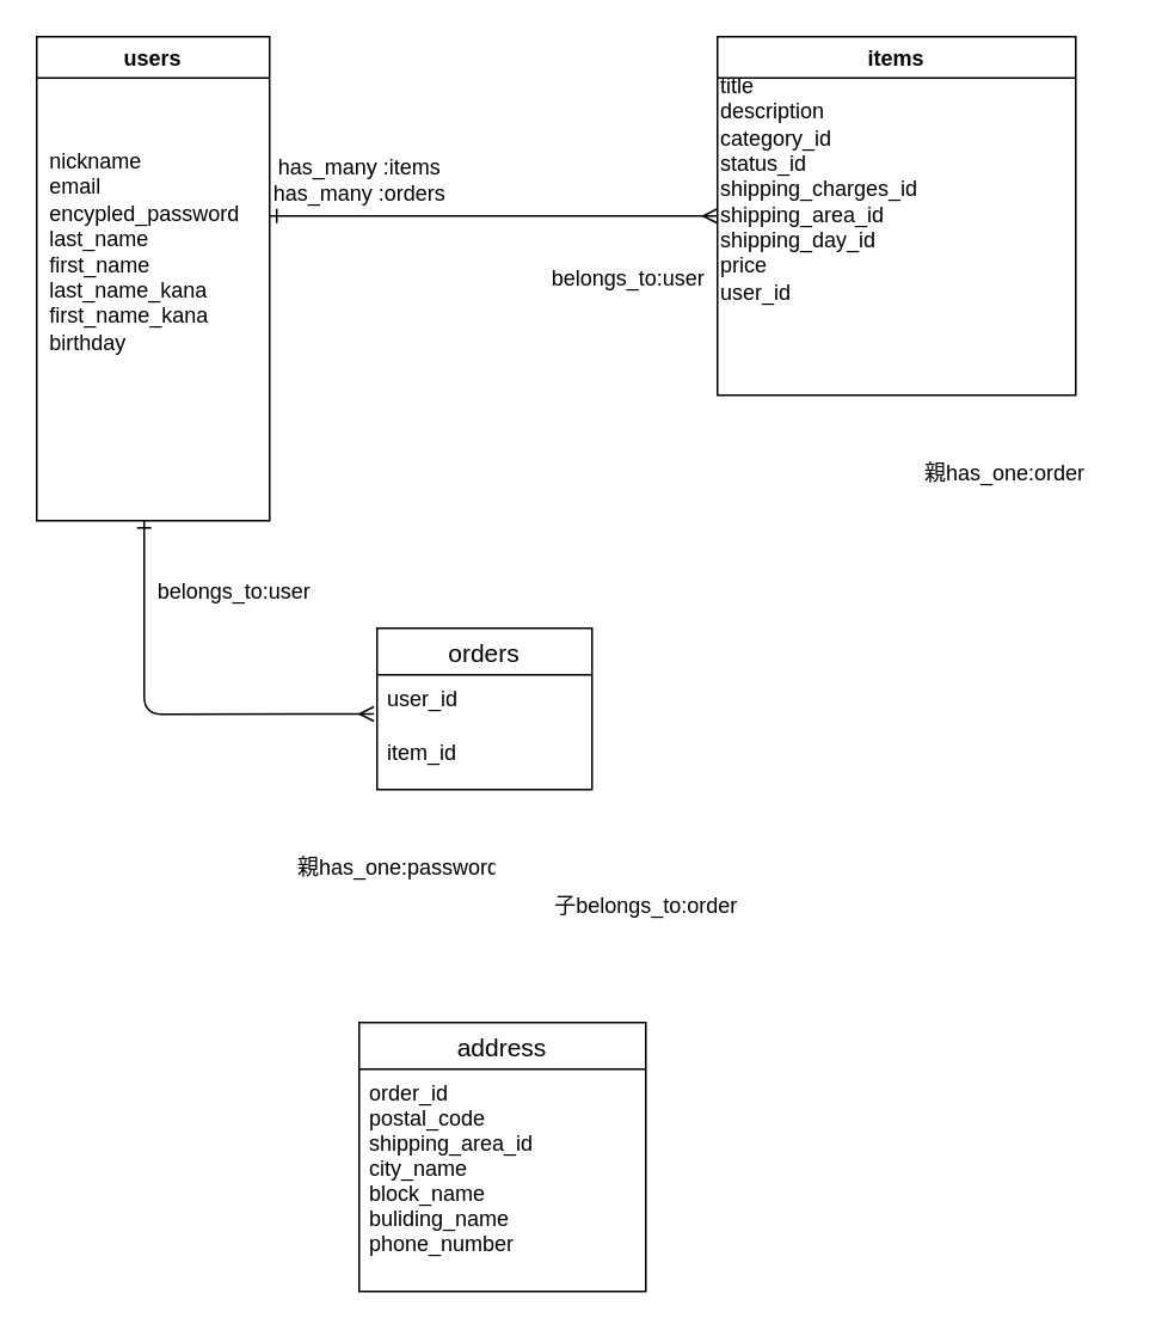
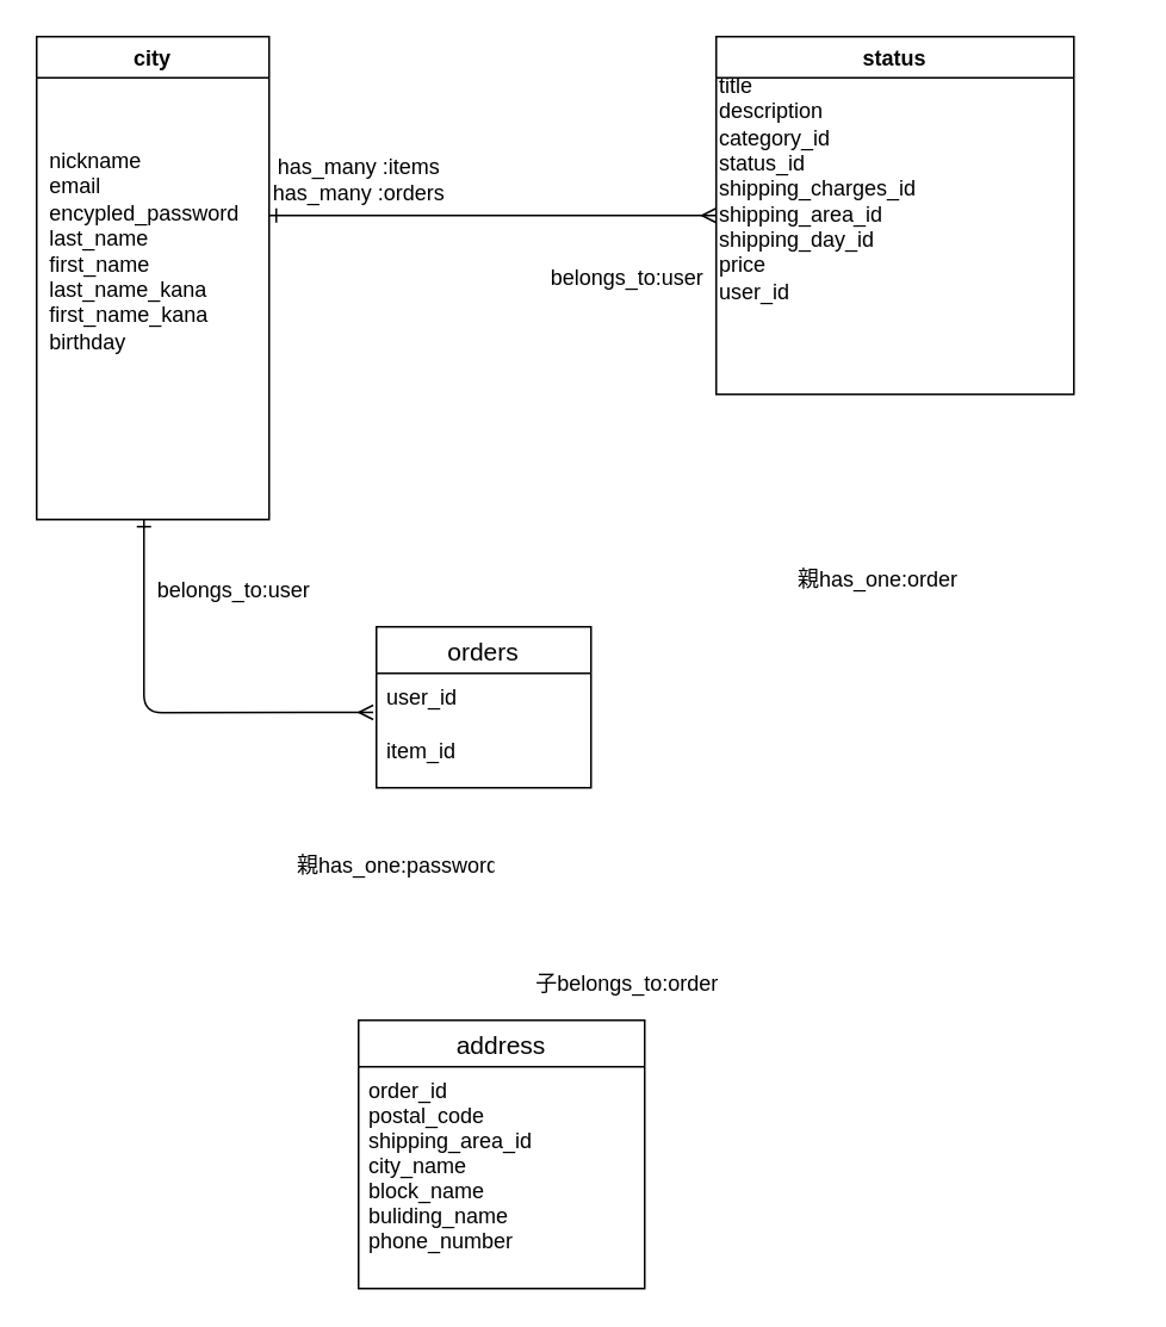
  <mxCell id="0" />
  <mxCell id="1" parent="0" />
  <mxCell id="2" style="edgeStyle=none;html=1;entryX=0;entryY=0.5;entryDx=0;entryDy=0;endArrow=ERmany;endFill=0;startArrow=ERone;startFill=0;" edge="1" parent="1" target="6"><mxGeometry relative="1" as="geometry"><mxPoint x="150" y="120" as="sourcePoint" /></mxGeometry></mxCell>
  <mxCell id="3" style="edgeStyle=none;html=1;entryX=-0.015;entryY=0.728;entryDx=0;entryDy=0;entryPerimeter=0;startArrow=ERone;startFill=0;endArrow=ERmany;endFill=0;" edge="1" parent="1" target="9"><mxGeometry relative="1" as="geometry"><mxPoint x="80" y="290" as="sourcePoint" /><Array as="points"><mxPoint x="80" y="398" /></Array></mxGeometry></mxCell>
- <mxCell id="4" value="users" style="swimlane;" parent="1" vertex="1"><mxGeometry x="20" y="20" width="130" height="270" as="geometry" /></mxCell>
+ <mxCell id="4" value="city" style="swimlane;" parent="1" vertex="1"><mxGeometry x="20" y="20" width="130" height="270" as="geometry" /></mxCell>
  <mxCell id="5" value="&lt;div style=&quot;text-align: left&quot;&gt;&lt;span&gt;nickname&lt;/span&gt;&lt;/div&gt;&lt;div style=&quot;text-align: left&quot;&gt;&lt;span&gt;email&lt;/span&gt;&lt;/div&gt;&lt;div style=&quot;text-align: left&quot;&gt;&lt;span&gt;encypled_password&lt;/span&gt;&lt;/div&gt;&lt;div style=&quot;text-align: left&quot;&gt;&lt;span&gt;last_name&lt;/span&gt;&lt;/div&gt;&lt;div style=&quot;text-align: left&quot;&gt;&lt;span&gt;first_name&lt;/span&gt;&lt;/div&gt;&lt;div style=&quot;text-align: left&quot;&gt;&lt;span&gt;last_name_kana&lt;/span&gt;&lt;/div&gt;&lt;div style=&quot;text-align: left&quot;&gt;&lt;span&gt;first_name_kana&lt;/span&gt;&lt;/div&gt;&lt;div style=&quot;text-align: left&quot;&gt;&lt;span&gt;birthday&lt;/span&gt;&lt;/div&gt;" style="text;html=1;align=center;verticalAlign=middle;resizable=0;points=[];autosize=1;strokeColor=none;fillColor=none;" parent="4" vertex="1"><mxGeometry y="60" width="120" height="120" as="geometry" /></mxCell>
- <mxCell id="6" value="items" style="swimlane;" parent="1" vertex="1"><mxGeometry x="400" y="20" width="200" height="200" as="geometry" /></mxCell>
+ <mxCell id="6" value="status" style="swimlane;" parent="1" vertex="1"><mxGeometry x="400" y="20" width="200" height="200" as="geometry" /></mxCell>
  <mxCell id="7" value="title&lt;br&gt;description&lt;br&gt;category_id&lt;br&gt;status_id&lt;br&gt;shipping_charges_id&lt;br&gt;shipping_area_id&lt;br&gt;shipping_day_id&lt;br&gt;price&lt;br&gt;user_id" style="text;html=1;align=left;verticalAlign=middle;resizable=0;points=[];autosize=1;strokeColor=none;fillColor=none;" parent="6" vertex="1"><mxGeometry y="20" width="130" height="130" as="geometry" /></mxCell>
  <mxCell id="8" value="orders" style="swimlane;fontStyle=0;childLayout=stackLayout;horizontal=1;startSize=26;horizontalStack=0;resizeParent=1;resizeParentMax=0;resizeLast=0;collapsible=1;marginBottom=0;align=center;fontSize=14;" vertex="1" parent="1"><mxGeometry x="210" y="350" width="120" height="90" as="geometry" /></mxCell>
  <mxCell id="9" value="user_id" style="text;strokeColor=none;fillColor=none;spacingLeft=4;spacingRight=4;overflow=hidden;rotatable=0;points=[[0,0.5],[1,0.5]];portConstraint=eastwest;fontSize=12;" vertex="1" parent="8"><mxGeometry y="26" width="120" height="30" as="geometry" /></mxCell>
  <mxCell id="10" value="item_id" style="text;strokeColor=none;fillColor=none;spacingLeft=4;spacingRight=4;overflow=hidden;rotatable=0;points=[[0,0.5],[1,0.5]];portConstraint=eastwest;fontSize=12;" vertex="1" parent="8"><mxGeometry y="56" width="120" height="34" as="geometry" /></mxCell>
- <mxCell id="11" value="親has_one:order&#10;" style="text;strokeColor=none;fillColor=none;spacingLeft=4;spacingRight=4;overflow=hidden;rotatable=0;points=[[0,0.5],[1,0.5]];portConstraint=eastwest;fontSize=12;" vertex="1" parent="1"><mxGeometry x="510" y="250" width="120" height="30" as="geometry" /></mxCell>
+ <mxCell id="11" value="親has_one:order&#10;" style="text;strokeColor=none;fillColor=none;spacingLeft=4;spacingRight=4;overflow=hidden;rotatable=0;points=[[0,0.5],[1,0.5]];portConstraint=eastwest;fontSize=12;" vertex="1" parent="1"><mxGeometry x="440" y="310" width="120" height="30" as="geometry" /></mxCell>
  <mxCell id="12" value="has_many :items&lt;br&gt;has_many :orders" style="text;html=1;align=center;verticalAlign=middle;resizable=0;points=[];autosize=1;strokeColor=none;fillColor=none;" vertex="1" parent="1"><mxGeometry x="145" y="85" width="110" height="30" as="geometry" /></mxCell>
  <mxCell id="13" value="belongs_to:user&lt;br&gt;" style="text;html=1;align=center;verticalAlign=middle;resizable=0;points=[];autosize=1;strokeColor=none;fillColor=none;" vertex="1" parent="1"><mxGeometry x="80" y="320" width="100" height="20" as="geometry" /></mxCell>
  <mxCell id="14" value="belongs_to:user&lt;br&gt;" style="text;html=1;align=center;verticalAlign=middle;resizable=0;points=[];autosize=1;strokeColor=none;fillColor=none;" vertex="1" parent="1"><mxGeometry x="300" y="145" width="100" height="20" as="geometry" /></mxCell>
  <mxCell id="15" value="address" style="swimlane;fontStyle=0;childLayout=stackLayout;horizontal=1;startSize=26;horizontalStack=0;resizeParent=1;resizeParentMax=0;resizeLast=0;collapsible=1;marginBottom=0;align=center;fontSize=14;" vertex="1" parent="1"><mxGeometry x="200" y="570" width="160" height="150" as="geometry" /></mxCell>
  <mxCell id="16" value="order_id&#10;postal_code&#10;shipping_area_id&#10;city_name&#10;block_name&#10;buliding_name&#10;phone_number" style="text;strokeColor=none;fillColor=none;spacingLeft=4;spacingRight=4;overflow=hidden;rotatable=0;points=[[0,0.5],[1,0.5]];portConstraint=eastwest;fontSize=12;" vertex="1" parent="15"><mxGeometry y="26" width="160" height="124" as="geometry" /></mxCell>
- <mxCell id="17" value="子belongs_to:order" style="text;html=1;align=center;verticalAlign=middle;resizable=0;points=[];autosize=1;strokeColor=none;fillColor=none;" vertex="1" parent="1"><mxGeometry x="300" y="495" width="120" height="20" as="geometry" /></mxCell>
+ <mxCell id="17" value="子belongs_to:order" style="text;html=1;align=center;verticalAlign=middle;resizable=0;points=[];autosize=1;strokeColor=none;fillColor=none;" vertex="1" parent="1"><mxGeometry x="290" y="540" width="120" height="20" as="geometry" /></mxCell>
  <mxCell id="18" value="親has_one:password&#10;" style="text;strokeColor=none;fillColor=none;spacingLeft=4;spacingRight=4;overflow=hidden;rotatable=0;points=[[0,0.5],[1,0.5]];portConstraint=eastwest;fontSize=12;" vertex="1" parent="1"><mxGeometry x="160" y="470" width="120" height="30" as="geometry" /></mxCell>
